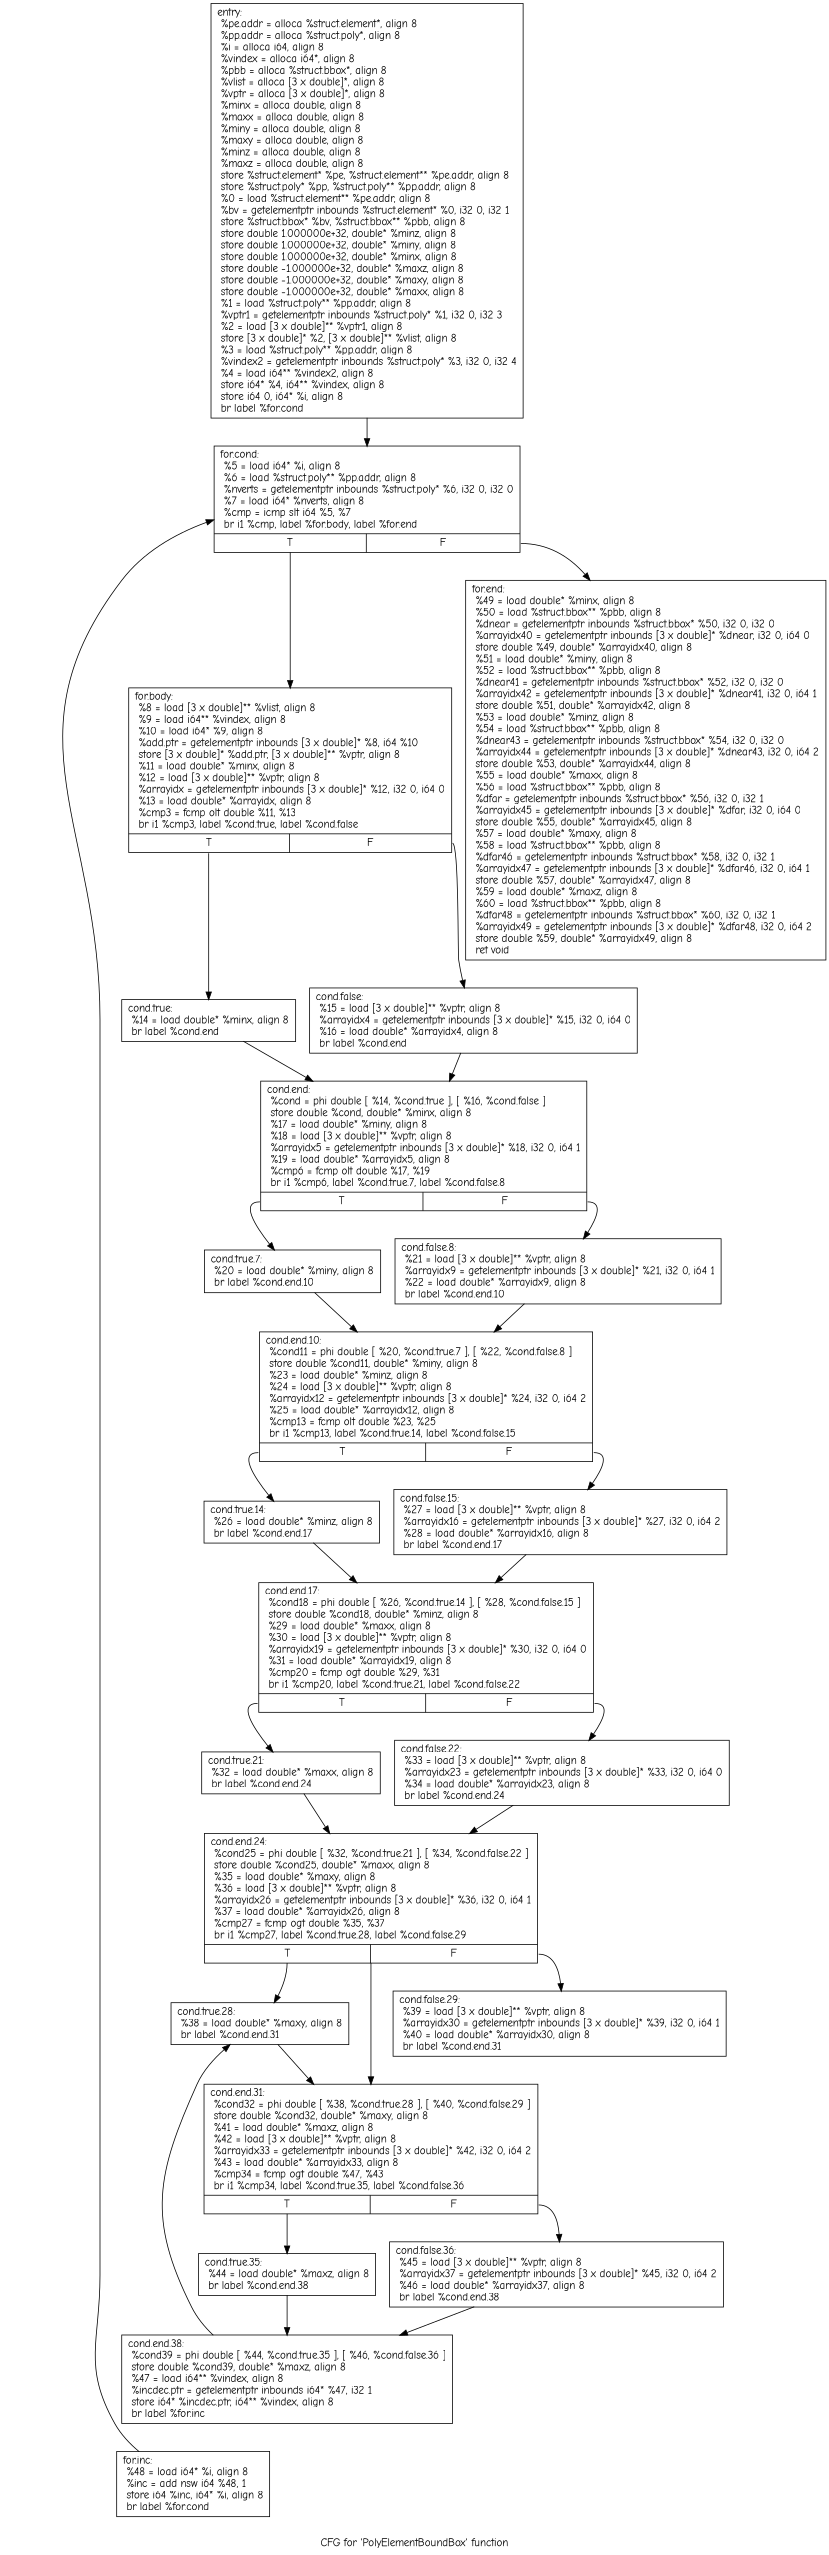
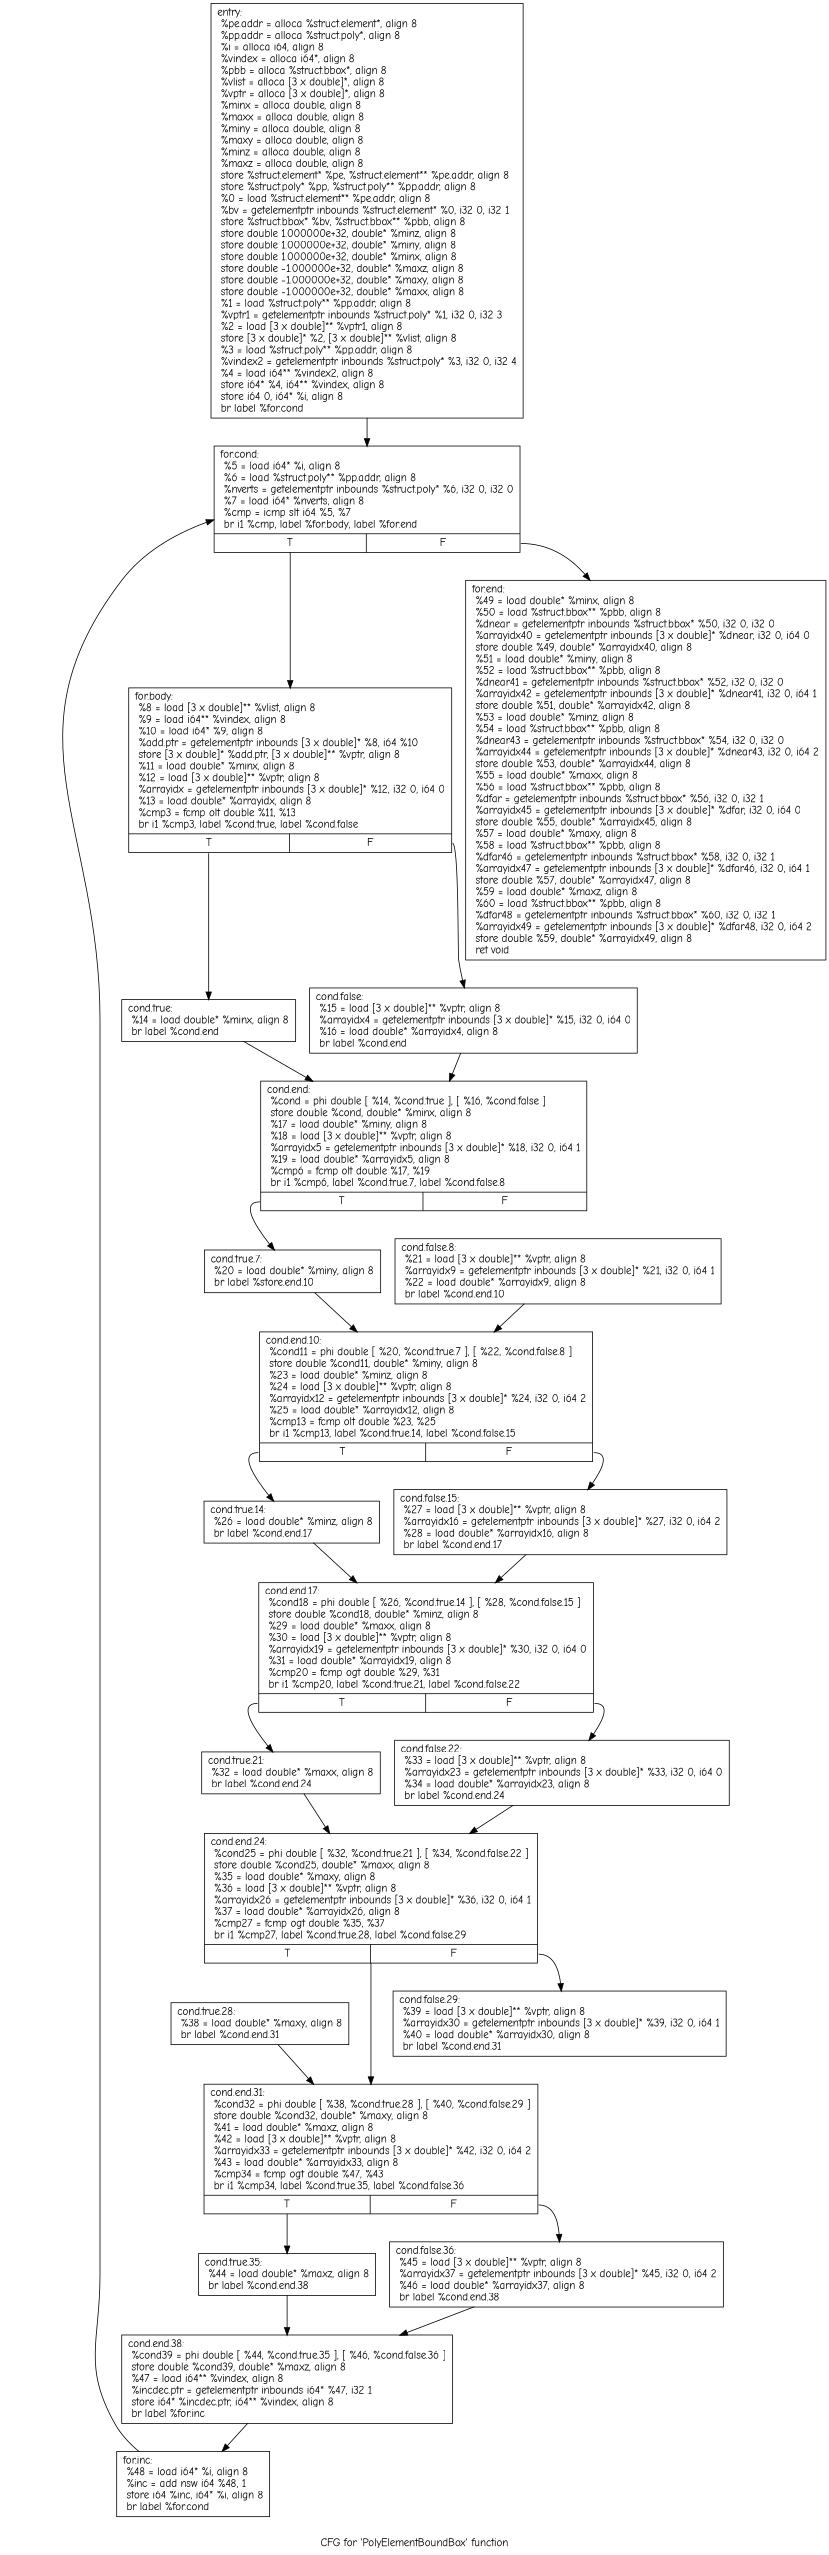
  digraph {
    fontname="Comic Neue"
    label="CFG for 'PolyElementBoundBox' function"
    node [fontname="Comic Neue" shape=record]
    edge [fontname="Comic Neue"]
    n1 [label="{entry:\l  %pe.addr = alloca %struct.element*, align 8\l  %pp.addr = alloca %struct.poly*, align 8\l  %i = alloca i64, align 8\l  %vindex = alloca i64*, align 8\l  %pbb = alloca %struct.bbox*, align 8\l  %vlist = alloca [3 x double]*, align 8\l  %vptr = alloca [3 x double]*, align 8\l  %minx = alloca double, align 8\l  %maxx = alloca double, align 8\l  %miny = alloca double, align 8\l  %maxy = alloca double, align 8\l  %minz = alloca double, align 8\l  %maxz = alloca double, align 8\l  store %struct.element* %pe, %struct.element** %pe.addr, align 8\l  store %struct.poly* %pp, %struct.poly** %pp.addr, align 8\l  %0 = load %struct.element** %pe.addr, align 8\l  %bv = getelementptr inbounds %struct.element* %0, i32 0, i32 1\l  store %struct.bbox* %bv, %struct.bbox** %pbb, align 8\l  store double 1.000000e+32, double* %minz, align 8\l  store double 1.000000e+32, double* %miny, align 8\l  store double 1.000000e+32, double* %minx, align 8\l  store double -1.000000e+32, double* %maxz, align 8\l  store double -1.000000e+32, double* %maxy, align 8\l  store double -1.000000e+32, double* %maxx, align 8\l  %1 = load %struct.poly** %pp.addr, align 8\l  %vptr1 = getelementptr inbounds %struct.poly* %1, i32 0, i32 3\l  %2 = load [3 x double]** %vptr1, align 8\l  store [3 x double]* %2, [3 x double]** %vlist, align 8\l  %3 = load %struct.poly** %pp.addr, align 8\l  %vindex2 = getelementptr inbounds %struct.poly* %3, i32 0, i32 4\l  %4 = load i64** %vindex2, align 8\l  store i64* %4, i64** %vindex, align 8\l  store i64 0, i64* %i, align 8\l  br label %for.cond\l}"]
    n2 [label="{for.cond:                                         \l  %5 = load i64* %i, align 8\l  %6 = load %struct.poly** %pp.addr, align 8\l  %nverts = getelementptr inbounds %struct.poly* %6, i32 0, i32 0\l  %7 = load i64* %nverts, align 8\l  %cmp = icmp slt i64 %5, %7\l  br i1 %cmp, label %for.body, label %for.end\l|{<s0>T|<s1>F}}"]
    n3 [label="{for.body:                                         \l  %8 = load [3 x double]** %vlist, align 8\l  %9 = load i64** %vindex, align 8\l  %10 = load i64* %9, align 8\l  %add.ptr = getelementptr inbounds [3 x double]* %8, i64 %10\l  store [3 x double]* %add.ptr, [3 x double]** %vptr, align 8\l  %11 = load double* %minx, align 8\l  %12 = load [3 x double]** %vptr, align 8\l  %arrayidx = getelementptr inbounds [3 x double]* %12, i32 0, i64 0\l  %13 = load double* %arrayidx, align 8\l  %cmp3 = fcmp olt double %11, %13\l  br i1 %cmp3, label %cond.true, label %cond.false\l|{<s0>T|<s1>F}}"]
    n4 [label="{for.end:                                          \l  %49 = load double* %minx, align 8\l  %50 = load %struct.bbox** %pbb, align 8\l  %dnear = getelementptr inbounds %struct.bbox* %50, i32 0, i32 0\l  %arrayidx40 = getelementptr inbounds [3 x double]* %dnear, i32 0, i64 0\l  store double %49, double* %arrayidx40, align 8\l  %51 = load double* %miny, align 8\l  %52 = load %struct.bbox** %pbb, align 8\l  %dnear41 = getelementptr inbounds %struct.bbox* %52, i32 0, i32 0\l  %arrayidx42 = getelementptr inbounds [3 x double]* %dnear41, i32 0, i64 1\l  store double %51, double* %arrayidx42, align 8\l  %53 = load double* %minz, align 8\l  %54 = load %struct.bbox** %pbb, align 8\l  %dnear43 = getelementptr inbounds %struct.bbox* %54, i32 0, i32 0\l  %arrayidx44 = getelementptr inbounds [3 x double]* %dnear43, i32 0, i64 2\l  store double %53, double* %arrayidx44, align 8\l  %55 = load double* %maxx, align 8\l  %56 = load %struct.bbox** %pbb, align 8\l  %dfar = getelementptr inbounds %struct.bbox* %56, i32 0, i32 1\l  %arrayidx45 = getelementptr inbounds [3 x double]* %dfar, i32 0, i64 0\l  store double %55, double* %arrayidx45, align 8\l  %57 = load double* %maxy, align 8\l  %58 = load %struct.bbox** %pbb, align 8\l  %dfar46 = getelementptr inbounds %struct.bbox* %58, i32 0, i32 1\l  %arrayidx47 = getelementptr inbounds [3 x double]* %dfar46, i32 0, i64 1\l  store double %57, double* %arrayidx47, align 8\l  %59 = load double* %maxz, align 8\l  %60 = load %struct.bbox** %pbb, align 8\l  %dfar48 = getelementptr inbounds %struct.bbox* %60, i32 0, i32 1\l  %arrayidx49 = getelementptr inbounds [3 x double]* %dfar48, i32 0, i64 2\l  store double %59, double* %arrayidx49, align 8\l  ret void\l}"]
    n5 [label="{cond.true:                                        \l  %14 = load double* %minx, align 8\l  br label %cond.end\l}"]
    n6 [label="{cond.false:                                       \l  %15 = load [3 x double]** %vptr, align 8\l  %arrayidx4 = getelementptr inbounds [3 x double]* %15, i32 0, i64 0\l  %16 = load double* %arrayidx4, align 8\l  br label %cond.end\l}"]
    n7 [label="{cond.end:                                         \l  %cond = phi double [ %14, %cond.true ], [ %16, %cond.false ]\l  store double %cond, double* %minx, align 8\l  %17 = load double* %miny, align 8\l  %18 = load [3 x double]** %vptr, align 8\l  %arrayidx5 = getelementptr inbounds [3 x double]* %18, i32 0, i64 1\l  %19 = load double* %arrayidx5, align 8\l  %cmp6 = fcmp olt double %17, %19\l  br i1 %cmp6, label %cond.true.7, label %cond.false.8\l|{<s0>T|<s1>F}}"]
-   n8 [label="{cond.true.7:                                      \l  %20 = load double* %miny, align 8\l  br label %cond.end.10\l}"]
+   n8 [label="{cond.true.7:                                      \l  %20 = load double* %miny, align 8\l  br label %store.end.10\l}"]
    n9 [label="{cond.false.8:                                     \l  %21 = load [3 x double]** %vptr, align 8\l  %arrayidx9 = getelementptr inbounds [3 x double]* %21, i32 0, i64 1\l  %22 = load double* %arrayidx9, align 8\l  br label %cond.end.10\l}"]
    n10 [label="{cond.end.10:                                      \l  %cond11 = phi double [ %20, %cond.true.7 ], [ %22, %cond.false.8 ]\l  store double %cond11, double* %miny, align 8\l  %23 = load double* %minz, align 8\l  %24 = load [3 x double]** %vptr, align 8\l  %arrayidx12 = getelementptr inbounds [3 x double]* %24, i32 0, i64 2\l  %25 = load double* %arrayidx12, align 8\l  %cmp13 = fcmp olt double %23, %25\l  br i1 %cmp13, label %cond.true.14, label %cond.false.15\l|{<s0>T|<s1>F}}"]
    n11 [label="{cond.true.14:                                     \l  %26 = load double* %minz, align 8\l  br label %cond.end.17\l}"]
    n12 [label="{cond.false.15:                                    \l  %27 = load [3 x double]** %vptr, align 8\l  %arrayidx16 = getelementptr inbounds [3 x double]* %27, i32 0, i64 2\l  %28 = load double* %arrayidx16, align 8\l  br label %cond.end.17\l}"]
    n13 [label="{cond.end.17:                                      \l  %cond18 = phi double [ %26, %cond.true.14 ], [ %28, %cond.false.15 ]\l  store double %cond18, double* %minz, align 8\l  %29 = load double* %maxx, align 8\l  %30 = load [3 x double]** %vptr, align 8\l  %arrayidx19 = getelementptr inbounds [3 x double]* %30, i32 0, i64 0\l  %31 = load double* %arrayidx19, align 8\l  %cmp20 = fcmp ogt double %29, %31\l  br i1 %cmp20, label %cond.true.21, label %cond.false.22\l|{<s0>T|<s1>F}}"]
    n14 [label="{cond.true.21:                                     \l  %32 = load double* %maxx, align 8\l  br label %cond.end.24\l}"]
    n15 [label="{cond.false.22:                                    \l  %33 = load [3 x double]** %vptr, align 8\l  %arrayidx23 = getelementptr inbounds [3 x double]* %33, i32 0, i64 0\l  %34 = load double* %arrayidx23, align 8\l  br label %cond.end.24\l}"]
    n16 [label="{cond.end.24:                                      \l  %cond25 = phi double [ %32, %cond.true.21 ], [ %34, %cond.false.22 ]\l  store double %cond25, double* %maxx, align 8\l  %35 = load double* %maxy, align 8\l  %36 = load [3 x double]** %vptr, align 8\l  %arrayidx26 = getelementptr inbounds [3 x double]* %36, i32 0, i64 1\l  %37 = load double* %arrayidx26, align 8\l  %cmp27 = fcmp ogt double %35, %37\l  br i1 %cmp27, label %cond.true.28, label %cond.false.29\l|{<s0>T|<s1>F}}"]
    n17 [label="{cond.true.28:                                     \l  %38 = load double* %maxy, align 8\l  br label %cond.end.31\l}"]
    n18 [label="{cond.false.29:                                    \l  %39 = load [3 x double]** %vptr, align 8\l  %arrayidx30 = getelementptr inbounds [3 x double]* %39, i32 0, i64 1\l  %40 = load double* %arrayidx30, align 8\l  br label %cond.end.31\l}"]
    n19 [label="{cond.end.31:                                      \l  %cond32 = phi double [ %38, %cond.true.28 ], [ %40, %cond.false.29 ]\l  store double %cond32, double* %maxy, align 8\l  %41 = load double* %maxz, align 8\l  %42 = load [3 x double]** %vptr, align 8\l  %arrayidx33 = getelementptr inbounds [3 x double]* %42, i32 0, i64 2\l  %43 = load double* %arrayidx33, align 8\l  %cmp34 = fcmp ogt double %47, %43\l  br i1 %cmp34, label %cond.true.35, label %cond.false.36\l|{<s0>T|<s1>F}}"]
    n20 [label="{cond.true.35:                                     \l  %44 = load double* %maxz, align 8\l  br label %cond.end.38\l}"]
    n21 [label="{cond.false.36:                                    \l  %45 = load [3 x double]** %vptr, align 8\l  %arrayidx37 = getelementptr inbounds [3 x double]* %45, i32 0, i64 2\l  %46 = load double* %arrayidx37, align 8\l  br label %cond.end.38\l}"]
    n22 [label="{cond.end.38:                                      \l  %cond39 = phi double [ %44, %cond.true.35 ], [ %46, %cond.false.36 ]\l  store double %cond39, double* %maxz, align 8\l  %47 = load i64** %vindex, align 8\l  %incdec.ptr = getelementptr inbounds i64* %47, i32 1\l  store i64* %incdec.ptr, i64** %vindex, align 8\l  br label %for.inc\l}"]
    n23 [label="{for.inc:                                          \l  %48 = load i64* %i, align 8\l  %inc = add nsw i64 %48, 1\l  store i64 %inc, i64* %i, align 8\l  br label %for.cond\l}"]
    n1 -> n2
    n2 -> n3 [tailport=s0]
    n2 -> n4 [tailport=s1]
    n3 -> n5 [tailport=s0]
    n3 -> n6 [tailport=s1]
    n5 -> n7
    n6 -> n7
    n7 -> n8 [tailport=s0]
-   n7 -> n9 [tailport=s1]
    n8 -> n10
    n9 -> n10
    n10 -> n11 [tailport=s0]
    n10 -> n12 [tailport=s1]
    n11 -> n13
    n12 -> n13
    n13 -> n14 [tailport=s0]
    n13 -> n15 [tailport=s1]
    n14 -> n16
    n15 -> n16
-   n16 -> n17 [tailport=s0]
    n16 -> n18 [tailport=s1]
    n16 -> n19
    n17 -> n19
    n19 -> n20 [tailport=s0]
    n19 -> n21 [tailport=s1]
    n20 -> n22
    n21 -> n22
-   n22 -> n17
+   n22 -> n23
    n23 -> n2
  }
